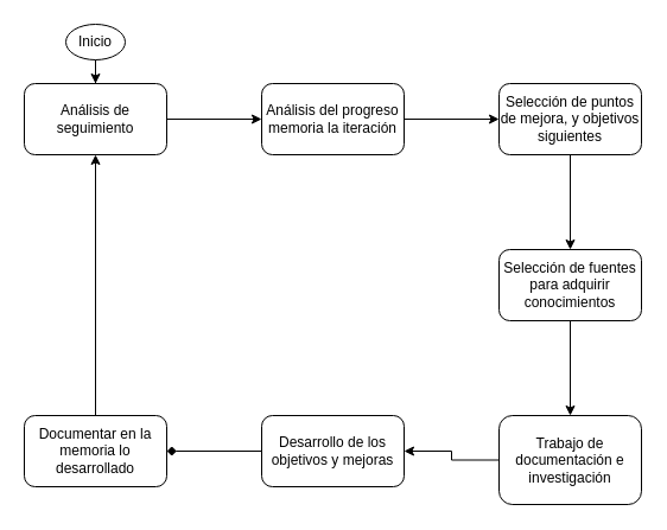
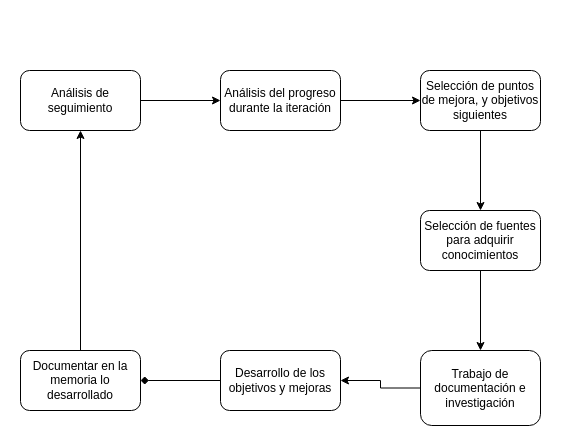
  <mxCell id="0" />
  <mxCell id="1" parent="0" />
  <mxCell id="2" value="" style="edgeStyle=orthogonalEdgeStyle;rounded=0;orthogonalLoop=1;jettySize=auto;html=1;" parent="1" source="3" target="5" edge="1"><mxGeometry relative="1" as="geometry" /></mxCell>
  <mxCell id="3" value="Análisis de seguimiento" style="rounded=1;whiteSpace=wrap;html=1;" parent="1" vertex="1"><mxGeometry x="20" y="70" width="120" height="60" as="geometry" /></mxCell>
  <mxCell id="4" value="" style="edgeStyle=orthogonalEdgeStyle;rounded=0;orthogonalLoop=1;jettySize=auto;html=1;" parent="1" source="5" target="7" edge="1"><mxGeometry relative="1" as="geometry" /></mxCell>
- <mxCell id="5" value="Análisis del progreso memoria la iteración" style="rounded=1;whiteSpace=wrap;html=1;" parent="1" vertex="1"><mxGeometry x="220" y="70" width="120" height="60" as="geometry" /></mxCell>
+ <mxCell id="5" value="Análisis del progreso durante la iteración" style="rounded=1;whiteSpace=wrap;html=1;" parent="1" vertex="1"><mxGeometry x="220" y="70" width="120" height="60" as="geometry" /></mxCell>
  <mxCell id="6" value="" style="edgeStyle=orthogonalEdgeStyle;rounded=0;orthogonalLoop=1;jettySize=auto;html=1;" parent="1" source="7" target="9" edge="1"><mxGeometry relative="1" as="geometry" /></mxCell>
  <mxCell id="7" value="Selección de puntos de mejora, y objetivos siguientes" style="whiteSpace=wrap;html=1;rounded=1;" parent="1" vertex="1"><mxGeometry x="420" y="70" width="120" height="60" as="geometry" /></mxCell>
  <mxCell id="8" value="" style="edgeStyle=orthogonalEdgeStyle;rounded=0;orthogonalLoop=1;jettySize=auto;html=1;" parent="1" source="9" target="11" edge="1"><mxGeometry relative="1" as="geometry" /></mxCell>
  <mxCell id="9" value="Selección de fuentes para adquirir conocimientos" style="whiteSpace=wrap;html=1;rounded=1;" parent="1" vertex="1"><mxGeometry x="420" y="210" width="120" height="60" as="geometry" /></mxCell>
  <mxCell id="10" value="" style="edgeStyle=orthogonalEdgeStyle;rounded=0;orthogonalLoop=1;jettySize=auto;html=1;" parent="1" source="11" target="13" edge="1"><mxGeometry relative="1" as="geometry" /></mxCell>
  <mxCell id="11" value="Trabajo de documentación e investigación" style="whiteSpace=wrap;html=1;rounded=1;" parent="1" vertex="1"><mxGeometry x="420" y="350" width="120" height="75" as="geometry" /></mxCell>
  <mxCell id="12" value="" style="edgeStyle=orthogonalEdgeStyle;rounded=0;orthogonalLoop=1;jettySize=auto;html=1;endArrow=diamond;" parent="1" source="13" target="15" edge="1"><mxGeometry relative="1" as="geometry" /></mxCell>
  <mxCell id="13" value="Desarrollo de los objetivos y mejoras" style="whiteSpace=wrap;html=1;rounded=1;" parent="1" vertex="1"><mxGeometry x="220" y="350" width="120" height="60" as="geometry" /></mxCell>
  <mxCell id="14" value="" style="edgeStyle=orthogonalEdgeStyle;rounded=0;orthogonalLoop=1;jettySize=auto;html=1;entryX=0.5;entryY=1;entryDx=0;entryDy=0;" parent="1" source="15" target="3" edge="1"><mxGeometry relative="1" as="geometry"><mxPoint x="80" y="270" as="targetPoint" /></mxGeometry></mxCell>
  <mxCell id="15" value="Documentar en la memoria lo desarrollado" style="whiteSpace=wrap;html=1;rounded=1;" parent="1" vertex="1"><mxGeometry x="20" y="350" width="120" height="60" as="geometry" /></mxCell>
- <mxCell id="16" value="" style="edgeStyle=orthogonalEdgeStyle;rounded=0;orthogonalLoop=1;jettySize=auto;html=1;" edge="1" parent="1" source="17" target="3"><mxGeometry relative="1" as="geometry" /></mxCell>
- <mxCell id="17" value="Inicio" style="ellipse;whiteSpace=wrap;html=1;" parent="1" vertex="1"><mxGeometry x="55" y="20" width="50" height="30" as="geometry" /></mxCell>
